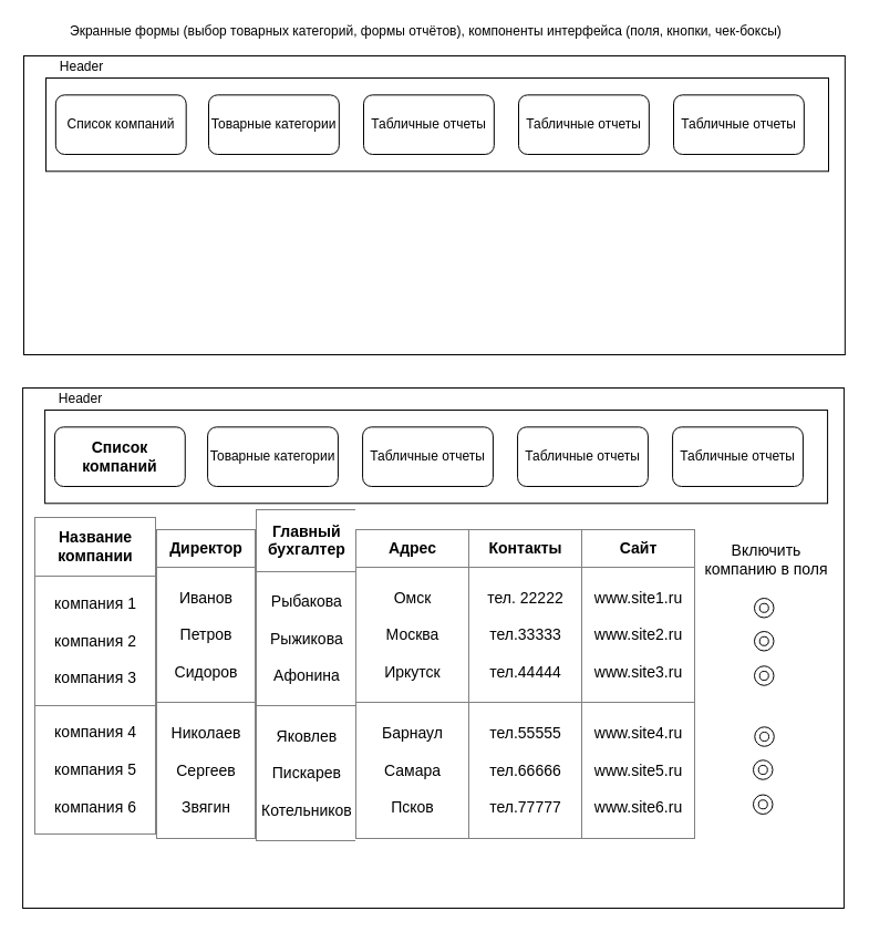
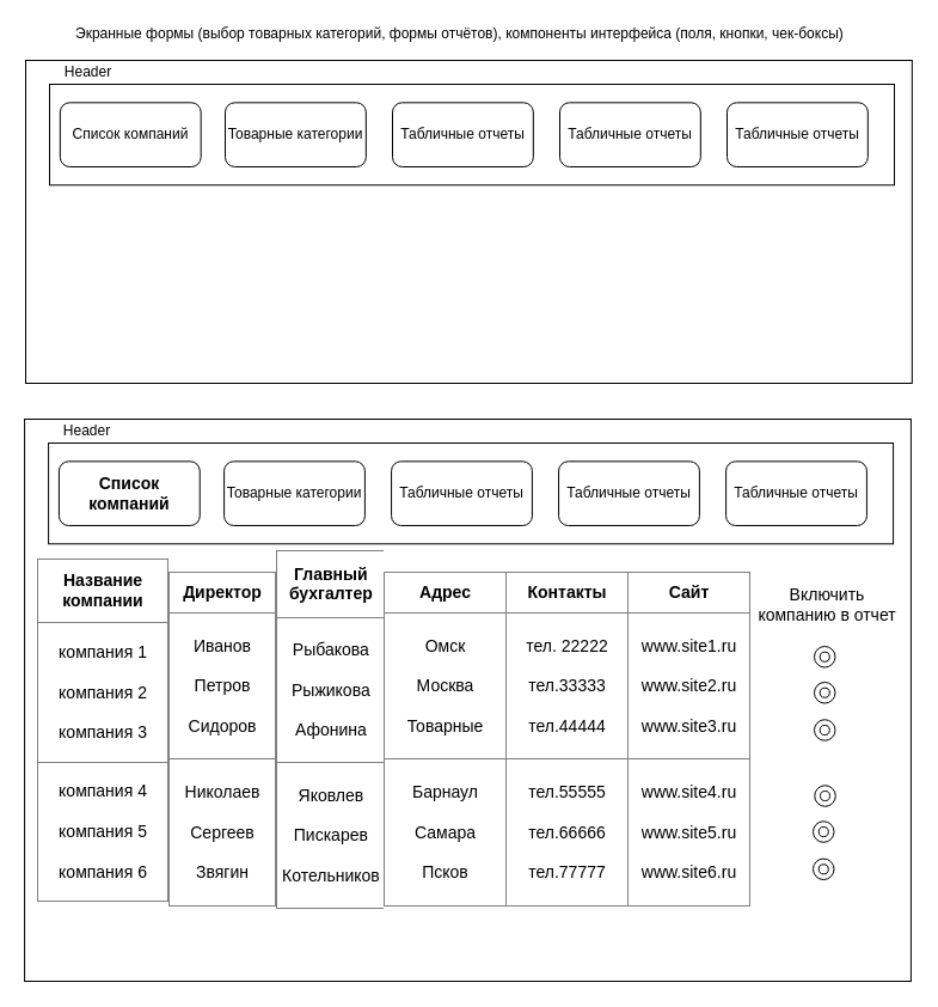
  <mxCell id="0" />
  <mxCell id="1" parent="0" />
  <mxCell id="2" value="&lt;div&gt;Экранные формы (выбор товарных категорий, формы отчётов), компоненты интерфейса (поля, кнопки, чек-боксы)&lt;/div&gt;&lt;div&gt;&lt;br&gt;&lt;/div&gt;" style="text;html=1;align=left;verticalAlign=middle;resizable=0;points=[];autosize=1;strokeColor=none;fillColor=none;" vertex="1" parent="1"><mxGeometry x="61" y="20" width="660" height="30" as="geometry" /></mxCell>
  <mxCell id="3" value="" style="rounded=0;whiteSpace=wrap;html=1;" vertex="1" parent="1"><mxGeometry x="21" y="50" width="741.85" height="270" as="geometry" /></mxCell>
  <mxCell id="4" value="" style="group" vertex="1" connectable="0" parent="1"><mxGeometry x="41" y="50" width="707" height="104.29" as="geometry" /></mxCell>
  <mxCell id="5" value="Header" style="text;html=1;align=center;verticalAlign=middle;resizable=0;points=[];autosize=1;strokeColor=none;fillColor=none;" vertex="1" parent="4"><mxGeometry x="7" width="50" height="20" as="geometry" /></mxCell>
  <mxCell id="6" value="" style="rounded=0;whiteSpace=wrap;html=1;" vertex="1" parent="4"><mxGeometry y="20" width="707" height="84.29" as="geometry" /></mxCell>
  <mxCell id="7" value="Табличные отчеты" style="rounded=1;whiteSpace=wrap;html=1;" vertex="1" parent="4"><mxGeometry x="567.0" y="35.328" width="117.833" height="53.639" as="geometry" /></mxCell>
  <mxCell id="8" value="Список компаний" style="rounded=1;whiteSpace=wrap;html=1;" vertex="1" parent="4"><mxGeometry x="8.851" y="35.328" width="117.833" height="53.639" as="geometry" /></mxCell>
  <mxCell id="9" value="Табличные отчеты" style="rounded=1;whiteSpace=wrap;html=1;" vertex="1" parent="4"><mxGeometry x="426.995" y="35.328" width="117.833" height="53.639" as="geometry" /></mxCell>
  <mxCell id="10" value="Товарные категории" style="rounded=1;whiteSpace=wrap;html=1;" vertex="1" parent="4"><mxGeometry x="147.001" y="35.328" width="117.833" height="53.639" as="geometry" /></mxCell>
  <mxCell id="11" value="Табличные отчеты" style="rounded=1;whiteSpace=wrap;html=1;" vertex="1" parent="4"><mxGeometry x="287.003" y="35.328" width="117.833" height="53.639" as="geometry" /></mxCell>
  <mxCell id="12" value="" style="rounded=0;whiteSpace=wrap;html=1;" vertex="1" parent="1"><mxGeometry x="20.08" y="350" width="741.85" height="470" as="geometry" /></mxCell>
  <mxCell id="13" value="" style="group" vertex="1" connectable="0" parent="1"><mxGeometry x="40.08" y="350" width="707" height="104.29" as="geometry" /></mxCell>
  <mxCell id="14" value="Header" style="text;html=1;align=center;verticalAlign=middle;resizable=0;points=[];autosize=1;strokeColor=none;fillColor=none;" vertex="1" parent="13"><mxGeometry x="7" width="50" height="20" as="geometry" /></mxCell>
  <mxCell id="15" value="" style="rounded=0;whiteSpace=wrap;html=1;" vertex="1" parent="13"><mxGeometry y="20" width="707" height="84.29" as="geometry" /></mxCell>
  <mxCell id="16" value="Табличные отчеты" style="rounded=1;whiteSpace=wrap;html=1;" vertex="1" parent="13"><mxGeometry x="567.0" y="35.328" width="117.833" height="53.639" as="geometry" /></mxCell>
  <mxCell id="17" value="&lt;b&gt;&lt;font style=&quot;font-size: 14px&quot;&gt;Список компаний&lt;/font&gt;&lt;/b&gt;" style="rounded=1;whiteSpace=wrap;html=1;" vertex="1" parent="13"><mxGeometry x="8.851" y="35.328" width="117.833" height="53.639" as="geometry" /></mxCell>
  <mxCell id="18" value="Табличные отчеты" style="rounded=1;whiteSpace=wrap;html=1;" vertex="1" parent="13"><mxGeometry x="426.995" y="35.328" width="117.833" height="53.639" as="geometry" /></mxCell>
  <mxCell id="19" value="Товарные категории" style="rounded=1;whiteSpace=wrap;html=1;" vertex="1" parent="13"><mxGeometry x="147.001" y="35.328" width="117.833" height="53.639" as="geometry" /></mxCell>
  <mxCell id="20" value="Табличные отчеты" style="rounded=1;whiteSpace=wrap;html=1;" vertex="1" parent="13"><mxGeometry x="287.003" y="35.328" width="117.833" height="53.639" as="geometry" /></mxCell>
  <mxCell id="21" value="" style="group" vertex="1" connectable="0" parent="1"><mxGeometry x="31" y="460" width="720" height="300" as="geometry" /></mxCell>
  <mxCell id="22" value="&lt;table border=&quot;1&quot; width=&quot;100%&quot; cellpadding=&quot;4&quot; style=&quot;width: 100% ; height: 100% ; border-collapse: collapse&quot;&gt;&lt;tbody&gt;&lt;tr&gt;&lt;th align=&quot;center&quot;&gt;Название компании&lt;/th&gt;&lt;/tr&gt;&lt;tr&gt;&lt;td align=&quot;center&quot;&gt;компания 1&lt;br&gt;&lt;br&gt;компания 2&lt;br&gt;&lt;br&gt;компания 3&lt;/td&gt;&lt;/tr&gt;&lt;tr&gt;&lt;td align=&quot;center&quot;&gt;компания 4&lt;br&gt;&lt;br&gt;компания 5&lt;br&gt;&lt;br&gt;компания 6&lt;/td&gt;&lt;/tr&gt;&lt;/tbody&gt;&lt;/table&gt;" style="text;html=1;strokeColor=none;fillColor=none;overflow=fill;fontSize=14;whiteSpace=wrap;" vertex="1" parent="21"><mxGeometry y="7" width="110" height="287" as="geometry" /></mxCell>
  <mxCell id="23" value="&lt;table border=&quot;1&quot; width=&quot;100%&quot; cellpadding=&quot;4&quot; style=&quot;width: 100% ; height: 100% ; border-collapse: collapse&quot;&gt;&lt;tbody&gt;&lt;tr&gt;&lt;th align=&quot;center&quot;&gt;Директор&lt;/th&gt;&lt;/tr&gt;&lt;tr&gt;&lt;td align=&quot;center&quot;&gt;Иванов&lt;br&gt;&lt;br&gt;Петров&lt;br&gt;&lt;br&gt;Сидоров&lt;/td&gt;&lt;/tr&gt;&lt;tr&gt;&lt;td align=&quot;center&quot;&gt;Николаев&lt;br&gt;&lt;br&gt;Сергеев&lt;br&gt;&lt;br&gt;Звягин&lt;/td&gt;&lt;/tr&gt;&lt;/tbody&gt;&lt;/table&gt;" style="text;html=1;strokeColor=none;fillColor=none;overflow=fill;fontSize=14;" vertex="1" parent="21"><mxGeometry x="110" y="18" width="90" height="280" as="geometry" /></mxCell>
  <mxCell id="24" value="&lt;table border=&quot;1&quot; width=&quot;100%&quot; cellpadding=&quot;4&quot; style=&quot;width: 100% ; height: 100% ; border-collapse: collapse&quot;&gt;&lt;tbody&gt;&lt;tr&gt;&lt;th align=&quot;center&quot;&gt;Главный бухгалтер&lt;/th&gt;&lt;/tr&gt;&lt;tr&gt;&lt;td align=&quot;center&quot;&gt;Рыбакова&lt;br&gt;&lt;br&gt;Рыжикова&lt;br&gt;&lt;br&gt;Афонина&lt;/td&gt;&lt;/tr&gt;&lt;tr&gt;&lt;td align=&quot;center&quot;&gt;Яковлев&lt;br&gt;&lt;br&gt;Пискарев&lt;br&gt;&lt;br&gt;Котельников&lt;/td&gt;&lt;/tr&gt;&lt;/tbody&gt;&lt;/table&gt;" style="text;html=1;strokeColor=none;fillColor=none;overflow=fill;fontSize=14;whiteSpace=wrap;" vertex="1" parent="21"><mxGeometry x="200" width="90" height="300" as="geometry" /></mxCell>
- <mxCell id="25" value="&lt;table border=&quot;1&quot; width=&quot;100%&quot; cellpadding=&quot;4&quot; style=&quot;width: 100% ; height: 100% ; border-collapse: collapse&quot;&gt;&lt;tbody&gt;&lt;tr&gt;&lt;th align=&quot;center&quot;&gt;Адрес&lt;/th&gt;&lt;/tr&gt;&lt;tr&gt;&lt;td align=&quot;center&quot;&gt;Омск&lt;br&gt;&lt;br&gt;Москва&lt;br&gt;&lt;br&gt;Иркутск&lt;/td&gt;&lt;/tr&gt;&lt;tr&gt;&lt;td align=&quot;center&quot;&gt;Барнаул&lt;br&gt;&lt;br&gt;Самара&lt;br&gt;&lt;br&gt;Псков&lt;/td&gt;&lt;/tr&gt;&lt;/tbody&gt;&lt;/table&gt;" style="text;html=1;strokeColor=none;fillColor=none;overflow=fill;fontSize=14;" vertex="1" parent="21"><mxGeometry x="290" y="18" width="103" height="280" as="geometry" /></mxCell>
+ <mxCell id="25" value="&lt;table border=&quot;1&quot; width=&quot;100%&quot; cellpadding=&quot;4&quot; style=&quot;width: 100% ; height: 100% ; border-collapse: collapse&quot;&gt;&lt;tbody&gt;&lt;tr&gt;&lt;th align=&quot;center&quot;&gt;Адрес&lt;/th&gt;&lt;/tr&gt;&lt;tr&gt;&lt;td align=&quot;center&quot;&gt;Омск&lt;br&gt;&lt;br&gt;Москва&lt;br&gt;&lt;br&gt;Товарные&lt;/td&gt;&lt;/tr&gt;&lt;tr&gt;&lt;td align=&quot;center&quot;&gt;Барнаул&lt;br&gt;&lt;br&gt;Самара&lt;br&gt;&lt;br&gt;Псков&lt;/td&gt;&lt;/tr&gt;&lt;/tbody&gt;&lt;/table&gt;" style="text;html=1;strokeColor=none;fillColor=none;overflow=fill;fontSize=14;" vertex="1" parent="21"><mxGeometry x="290" y="18" width="103" height="280" as="geometry" /></mxCell>
  <mxCell id="26" value="&lt;table border=&quot;1&quot; width=&quot;100%&quot; cellpadding=&quot;4&quot; style=&quot;width: 100% ; height: 100% ; border-collapse: collapse&quot;&gt;&lt;tbody&gt;&lt;tr&gt;&lt;th align=&quot;center&quot;&gt;Контакты&lt;/th&gt;&lt;/tr&gt;&lt;tr&gt;&lt;td align=&quot;center&quot;&gt;тел. 22222&lt;br&gt;&lt;br&gt;тел.33333&lt;br&gt;&lt;br&gt;тел.44444&lt;/td&gt;&lt;/tr&gt;&lt;tr&gt;&lt;td align=&quot;center&quot;&gt;тел.55555&lt;br&gt;&lt;br&gt;тел.66666&lt;br&gt;&lt;br&gt;тел.77777&lt;/td&gt;&lt;/tr&gt;&lt;/tbody&gt;&lt;/table&gt;" style="text;html=1;strokeColor=none;fillColor=none;overflow=fill;fontSize=14;" vertex="1" parent="21"><mxGeometry x="392" y="18" width="103" height="280" as="geometry" /></mxCell>
  <mxCell id="27" value="&lt;table border=&quot;1&quot; width=&quot;100%&quot; cellpadding=&quot;4&quot; style=&quot;width: 100% ; height: 100% ; border-collapse: collapse&quot;&gt;&lt;tbody&gt;&lt;tr&gt;&lt;th align=&quot;center&quot;&gt;Сайт&lt;/th&gt;&lt;/tr&gt;&lt;tr&gt;&lt;td align=&quot;center&quot;&gt;www.site1.ru&lt;br&gt;&lt;br&gt;www.site2.ru&lt;br&gt;&lt;br&gt;www.site3.ru&lt;br&gt;&lt;/td&gt;&lt;/tr&gt;&lt;tr&gt;&lt;td align=&quot;center&quot;&gt;www.site4.ru&lt;br&gt;&lt;br&gt;www.site5.ru&lt;br&gt;&lt;br&gt;www.site6.ru&lt;br&gt;&lt;/td&gt;&lt;/tr&gt;&lt;/tbody&gt;&lt;/table&gt;" style="text;html=1;strokeColor=none;fillColor=none;overflow=fill;fontSize=14;" vertex="1" parent="21"><mxGeometry x="494" y="18" width="103" height="280" as="geometry" /></mxCell>
  <mxCell id="28" value="" style="group" vertex="1" connectable="0" parent="21"><mxGeometry x="650" y="80" width="17.5" height="17.5" as="geometry" /></mxCell>
  <mxCell id="29" value="" style="ellipse;whiteSpace=wrap;html=1;aspect=fixed;fontSize=14;" vertex="1" parent="28"><mxGeometry width="17.5" height="17.5" as="geometry" /></mxCell>
  <mxCell id="30" value="" style="ellipse;whiteSpace=wrap;html=1;aspect=fixed;fontSize=14;" vertex="1" parent="28"><mxGeometry x="4.731" y="4.731" width="8.039" height="8.039" as="geometry" /></mxCell>
- <mxCell id="31" value="Включить компанию в поля" style="text;html=1;strokeColor=none;fillColor=none;align=center;verticalAlign=middle;whiteSpace=wrap;rounded=0;fontSize=14;" vertex="1" parent="21"><mxGeometry x="601" y="30" width="120" height="30" as="geometry" /></mxCell>
+ <mxCell id="31" value="Включить компанию в отчет" style="text;html=1;strokeColor=none;fillColor=none;align=center;verticalAlign=middle;whiteSpace=wrap;rounded=0;fontSize=14;" vertex="1" parent="21"><mxGeometry x="601" y="30" width="120" height="30" as="geometry" /></mxCell>
  <mxCell id="32" value="" style="group" vertex="1" connectable="0" parent="1"><mxGeometry x="681" y="601.25" width="17.5" height="17.5" as="geometry" /></mxCell>
  <mxCell id="33" value="" style="ellipse;whiteSpace=wrap;html=1;aspect=fixed;fontSize=14;" vertex="1" parent="32"><mxGeometry width="17.5" height="17.5" as="geometry" /></mxCell>
  <mxCell id="34" value="" style="ellipse;whiteSpace=wrap;html=1;aspect=fixed;fontSize=14;" vertex="1" parent="32"><mxGeometry x="4.731" y="4.731" width="8.039" height="8.039" as="geometry" /></mxCell>
  <mxCell id="35" value="" style="group" vertex="1" connectable="0" parent="1"><mxGeometry x="681" y="570" width="17.5" height="17.5" as="geometry" /></mxCell>
  <mxCell id="36" value="" style="ellipse;whiteSpace=wrap;html=1;aspect=fixed;fontSize=14;" vertex="1" parent="35"><mxGeometry width="17.5" height="17.5" as="geometry" /></mxCell>
  <mxCell id="37" value="" style="ellipse;whiteSpace=wrap;html=1;aspect=fixed;fontSize=14;" vertex="1" parent="35"><mxGeometry x="4.731" y="4.731" width="8.039" height="8.039" as="geometry" /></mxCell>
  <mxCell id="38" value="" style="group" vertex="1" connectable="0" parent="1"><mxGeometry x="680" y="717.519" width="17.5" height="17.5" as="geometry" /></mxCell>
  <mxCell id="39" value="" style="ellipse;whiteSpace=wrap;html=1;aspect=fixed;fontSize=14;" vertex="1" parent="38"><mxGeometry width="17.5" height="17.5" as="geometry" /></mxCell>
  <mxCell id="40" value="" style="ellipse;whiteSpace=wrap;html=1;aspect=fixed;fontSize=14;" vertex="1" parent="38"><mxGeometry x="4.731" y="4.731" width="8.039" height="8.039" as="geometry" /></mxCell>
  <mxCell id="41" value="" style="group" vertex="1" connectable="0" parent="1"><mxGeometry x="680" y="686.269" width="17.5" height="17.5" as="geometry" /></mxCell>
  <mxCell id="42" value="" style="ellipse;whiteSpace=wrap;html=1;aspect=fixed;fontSize=14;" vertex="1" parent="41"><mxGeometry width="17.5" height="17.5" as="geometry" /></mxCell>
  <mxCell id="43" value="" style="ellipse;whiteSpace=wrap;html=1;aspect=fixed;fontSize=14;" vertex="1" parent="41"><mxGeometry x="4.731" y="4.731" width="8.039" height="8.039" as="geometry" /></mxCell>
  <mxCell id="44" value="" style="ellipse;whiteSpace=wrap;html=1;aspect=fixed;fontSize=14;" vertex="1" parent="1"><mxGeometry x="684.731" y="661" width="8.039" height="8.039" as="geometry" /></mxCell>
  <mxCell id="45" value="" style="group" vertex="1" connectable="0" parent="1"><mxGeometry x="681.27" y="656.27" width="17.5" height="17.5" as="geometry" /></mxCell>
  <mxCell id="46" value="" style="ellipse;whiteSpace=wrap;html=1;aspect=fixed;fontSize=14;" vertex="1" parent="45"><mxGeometry width="17.5" height="17.5" as="geometry" /></mxCell>
  <mxCell id="47" value="" style="ellipse;whiteSpace=wrap;html=1;aspect=fixed;fontSize=14;" vertex="1" parent="45"><mxGeometry x="4.731" y="4.731" width="8.039" height="8.039" as="geometry" /></mxCell>
